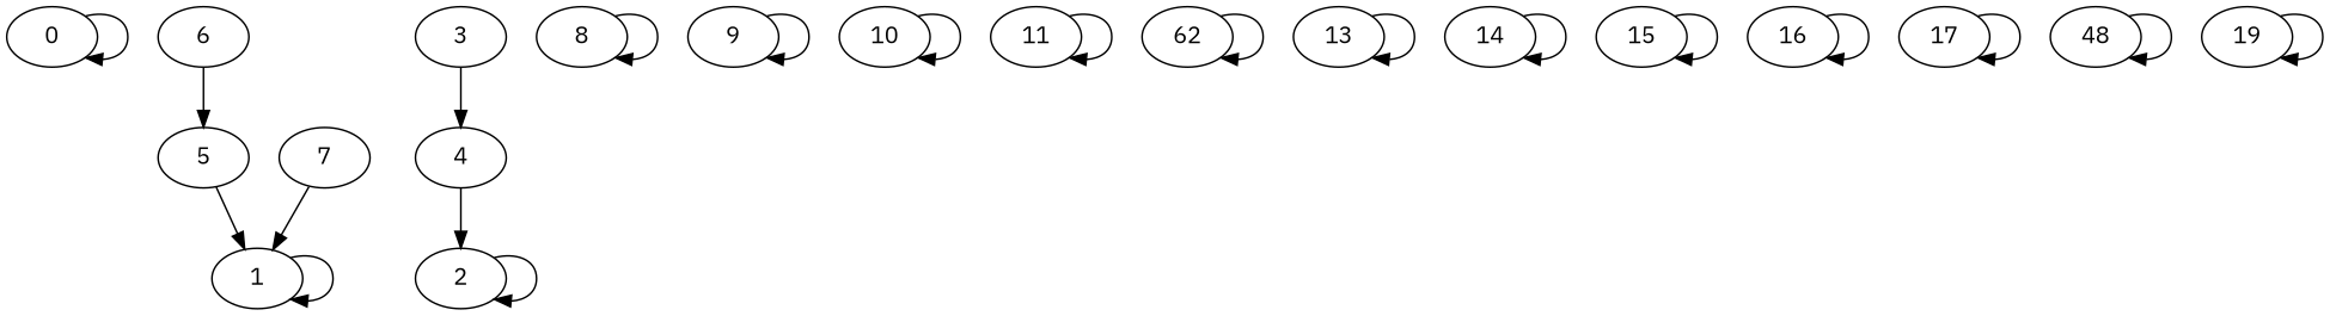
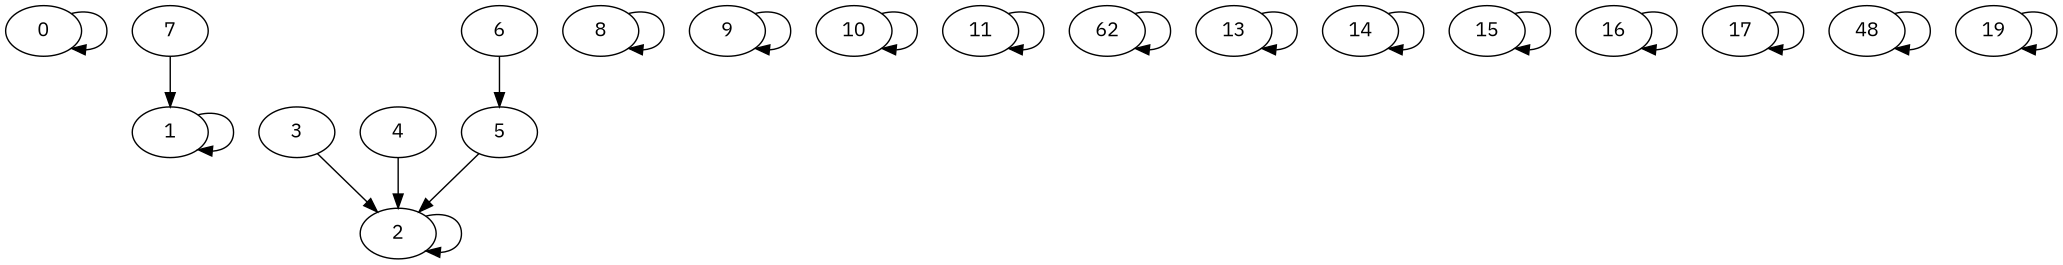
  digraph {
    fontname="IBM Plex Sans"
    node [fontname="IBM Plex Sans"]
    edge [fontname="IBM Plex Sans"]
    0
    1
    2
    3
    4
    5
    6
    7
    8
    9
    10
    11
    n13 [label=62]
    13
    14
    15
    16
    17
    n19 [label=48]
    19
    0 -> 0
    1 -> 1
    2 -> 2
-   3 -> 4
+   3 -> 2
    4 -> 2
-   5 -> 1
+   5 -> 2
    6 -> 5
    7 -> 1
    8 -> 8
    9 -> 9
    10 -> 10
    11 -> 11
    n13 -> n13
    13 -> 13
    14 -> 14
    15 -> 15
    16 -> 16
    17 -> 17
    n19 -> n19
    19 -> 19
  }
